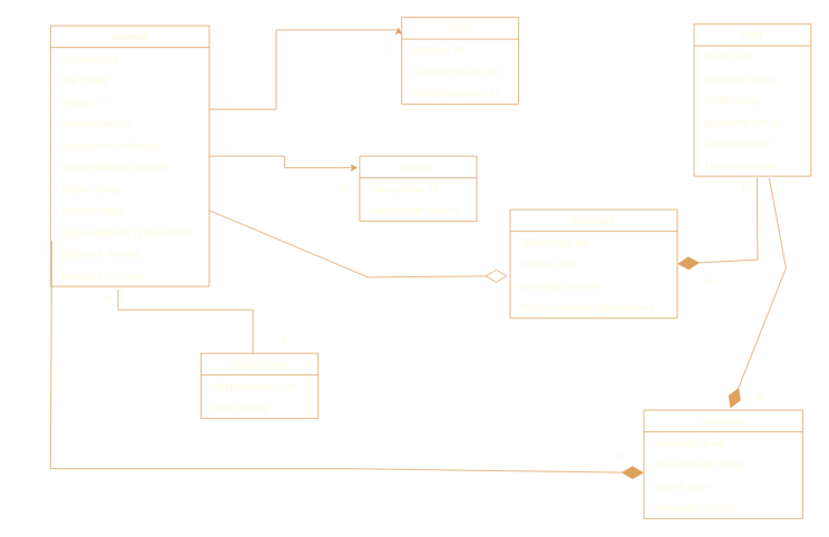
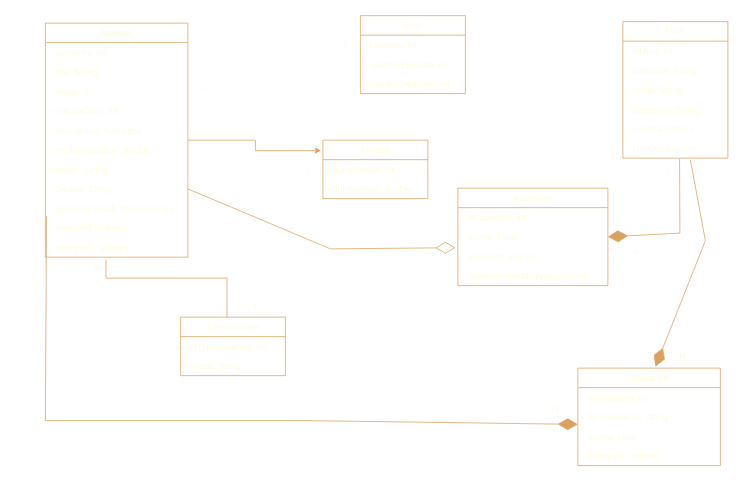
  <mxCell id="0" />
  <mxCell id="1" parent="0" />
- <mxCell id="2" style="edgeStyle=orthogonalEdgeStyle;rounded=0;orthogonalLoop=1;jettySize=auto;html=1;entryX=-0.026;entryY=0.112;entryDx=0;entryDy=0;entryPerimeter=0;strokeColor=#DDA15E;fontColor=#FEFAE0;fillColor=#BC6C25;" parent="1" source="4" target="16" edge="1"><mxGeometry relative="1" as="geometry"><Array as="points"><mxPoint x="330" y="130" /><mxPoint x="330" y="35" /><mxPoint x="476" y="35" /></Array></mxGeometry></mxCell>
  <mxCell id="3" style="edgeStyle=orthogonalEdgeStyle;rounded=0;orthogonalLoop=1;jettySize=auto;html=1;entryX=-0.017;entryY=0.179;entryDx=0;entryDy=0;entryPerimeter=0;strokeColor=#DDA15E;fontColor=#FEFAE0;fillColor=#BC6C25;" parent="1" source="4" target="20" edge="1"><mxGeometry relative="1" as="geometry" /></mxCell>
  <mxCell id="4" value="Animes" style="swimlane;fontStyle=1;childLayout=stackLayout;horizontal=1;startSize=26;fillColor=none;horizontalStack=0;resizeParent=1;resizeParentMax=0;resizeLast=0;collapsible=1;marginBottom=0;whiteSpace=wrap;html=1;labelBackgroundColor=none;strokeColor=#DDA15E;fontColor=#FEFAE0;" parent="1" vertex="1"><mxGeometry x="60" y="30" width="190" height="312" as="geometry" /></mxCell>
  <mxCell id="5" value="- idAnimes: int&lt;br&gt;" style="text;strokeColor=none;fillColor=none;align=left;verticalAlign=top;spacingLeft=4;spacingRight=4;overflow=hidden;rotatable=0;points=[[0,0.5],[1,0.5]];portConstraint=eastwest;whiteSpace=wrap;html=1;labelBackgroundColor=none;fontColor=#FEFAE0;" parent="4" vertex="1"><mxGeometry y="26" width="190" height="26" as="geometry" /></mxCell>
  <mxCell id="6" value="- title: String" style="text;strokeColor=none;fillColor=none;align=left;verticalAlign=top;spacingLeft=4;spacingRight=4;overflow=hidden;rotatable=0;points=[[0,0.5],[1,0.5]];portConstraint=eastwest;whiteSpace=wrap;html=1;labelBackgroundColor=none;fontColor=#FEFAE0;" parent="4" vertex="1"><mxGeometry y="52" width="190" height="26" as="geometry" /></mxCell>
  <mxCell id="7" value="- image: ?" style="text;strokeColor=none;fillColor=none;align=left;verticalAlign=top;spacingLeft=4;spacingRight=4;overflow=hidden;rotatable=0;points=[[0,0.5],[1,0.5]];portConstraint=eastwest;whiteSpace=wrap;html=1;labelBackgroundColor=none;fontColor=#FEFAE0;" parent="4" vertex="1"><mxGeometry y="78" width="190" height="26" as="geometry" /></mxCell>
  <mxCell id="8" value="- releaseDate: int" style="text;strokeColor=none;fillColor=none;align=left;verticalAlign=top;spacingLeft=4;spacingRight=4;overflow=hidden;rotatable=0;points=[[0,0.5],[1,0.5]];portConstraint=eastwest;whiteSpace=wrap;html=1;labelBackgroundColor=none;fontColor=#FEFAE0;" parent="4" vertex="1"><mxGeometry y="104" width="190" height="26" as="geometry" /></mxCell>
  <mxCell id="9" value="- description: Avaliation" style="text;strokeColor=none;fillColor=none;align=left;verticalAlign=top;spacingLeft=4;spacingRight=4;overflow=hidden;rotatable=0;points=[[0,0.5],[1,0.5]];portConstraint=eastwest;whiteSpace=wrap;html=1;labelBackgroundColor=none;fontColor=#FEFAE0;" parent="4" vertex="1"><mxGeometry y="130" width="190" height="26" as="geometry" /></mxCell>
  <mxCell id="10" value="- mediaAvaliation: double" style="text;strokeColor=none;fillColor=none;align=left;verticalAlign=top;spacingLeft=4;spacingRight=4;overflow=hidden;rotatable=0;points=[[0,0.5],[1,0.5]];portConstraint=eastwest;whiteSpace=wrap;html=1;labelBackgroundColor=none;fontColor=#FEFAE0;" parent="4" vertex="1"><mxGeometry y="156" width="190" height="26" as="geometry" /></mxCell>
  <mxCell id="11" value="- studio: String" style="text;strokeColor=none;fillColor=none;align=left;verticalAlign=top;spacingLeft=4;spacingRight=4;overflow=hidden;rotatable=0;points=[[0,0.5],[1,0.5]];portConstraint=eastwest;whiteSpace=wrap;html=1;labelBackgroundColor=none;fontColor=#FEFAE0;" parent="4" vertex="1"><mxGeometry y="182" width="190" height="26" as="geometry" /></mxCell>
  <mxCell id="12" value="- creator: String" style="text;strokeColor=none;fillColor=none;align=left;verticalAlign=top;spacingLeft=4;spacingRight=4;overflow=hidden;rotatable=0;points=[[0,0.5],[1,0.5]];portConstraint=eastwest;whiteSpace=wrap;html=1;labelBackgroundColor=none;fontColor=#FEFAE0;" parent="4" vertex="1"><mxGeometry y="208" width="190" height="26" as="geometry" /></mxCell>
  <mxCell id="13" value="- typesAnimesId: TypesAnimes" style="text;strokeColor=none;fillColor=none;align=left;verticalAlign=top;spacingLeft=4;spacingRight=4;overflow=hidden;rotatable=0;points=[[0,0.5],[1,0.5]];portConstraint=eastwest;whiteSpace=wrap;html=1;labelBackgroundColor=none;fontColor=#FEFAE0;" parent="4" vertex="1"><mxGeometry y="234" width="190" height="26" as="geometry" /></mxCell>
  <mxCell id="14" value="- animesId: Animes" style="text;strokeColor=none;fillColor=none;align=left;verticalAlign=top;spacingLeft=4;spacingRight=4;overflow=hidden;rotatable=0;points=[[0,0.5],[1,0.5]];portConstraint=eastwest;whiteSpace=wrap;html=1;fontColor=#FEFAE0;" parent="4" vertex="1"><mxGeometry y="260" width="190" height="26" as="geometry" /></mxCell>
  <mxCell id="15" value="- animesId : Animes" style="text;strokeColor=none;fillColor=none;align=left;verticalAlign=top;spacingLeft=4;spacingRight=4;overflow=hidden;rotatable=0;points=[[0,0.5],[1,0.5]];portConstraint=eastwest;whiteSpace=wrap;html=1;fontColor=#FEFAE0;" parent="4" vertex="1"><mxGeometry y="286" width="190" height="26" as="geometry" /></mxCell>
  <mxCell id="16" value="Serie" style="swimlane;fontStyle=0;childLayout=stackLayout;horizontal=1;startSize=26;fillColor=none;horizontalStack=0;resizeParent=1;resizeParentMax=0;resizeLast=0;collapsible=1;marginBottom=0;whiteSpace=wrap;html=1;strokeColor=#DDA15E;fontColor=#FEFAE0;" parent="1" vertex="1"><mxGeometry x="480" y="20" width="140" height="104" as="geometry" /></mxCell>
  <mxCell id="17" value="- idSeries: int" style="text;strokeColor=none;fillColor=none;align=left;verticalAlign=top;spacingLeft=4;spacingRight=4;overflow=hidden;rotatable=0;points=[[0,0.5],[1,0.5]];portConstraint=eastwest;whiteSpace=wrap;html=1;fontColor=#FEFAE0;" parent="16" vertex="1"><mxGeometry y="26" width="140" height="26" as="geometry" /></mxCell>
  <mxCell id="18" value="- numberEpisode: int" style="text;strokeColor=none;fillColor=none;align=left;verticalAlign=top;spacingLeft=4;spacingRight=4;overflow=hidden;rotatable=0;points=[[0,0.5],[1,0.5]];portConstraint=eastwest;whiteSpace=wrap;html=1;fontColor=#FEFAE0;" parent="16" vertex="1"><mxGeometry y="52" width="140" height="26" as="geometry" /></mxCell>
  <mxCell id="19" value="- numberSeasons: int" style="text;strokeColor=none;fillColor=none;align=left;verticalAlign=top;spacingLeft=4;spacingRight=4;overflow=hidden;rotatable=0;points=[[0,0.5],[1,0.5]];portConstraint=eastwest;whiteSpace=wrap;html=1;fontColor=#FEFAE0;" parent="16" vertex="1"><mxGeometry y="78" width="140" height="26" as="geometry" /></mxCell>
  <mxCell id="20" value="Movies" style="swimlane;fontStyle=0;childLayout=stackLayout;horizontal=1;startSize=26;fillColor=none;horizontalStack=0;resizeParent=1;resizeParentMax=0;resizeLast=0;collapsible=1;marginBottom=0;whiteSpace=wrap;html=1;strokeColor=#DDA15E;fontColor=#FEFAE0;" parent="1" vertex="1"><mxGeometry x="430" y="186" width="140" height="78" as="geometry" /></mxCell>
  <mxCell id="21" value="- durationMin: int&amp;nbsp;" style="text;strokeColor=none;fillColor=none;align=left;verticalAlign=top;spacingLeft=4;spacingRight=4;overflow=hidden;rotatable=0;points=[[0,0.5],[1,0.5]];portConstraint=eastwest;whiteSpace=wrap;html=1;fontColor=#FEFAE0;" parent="20" vertex="1"><mxGeometry y="26" width="140" height="26" as="geometry" /></mxCell>
  <mxCell id="22" value="- durationMin: double" style="text;strokeColor=none;fillColor=none;align=left;verticalAlign=top;spacingLeft=4;spacingRight=4;overflow=hidden;rotatable=0;points=[[0,0.5],[1,0.5]];portConstraint=eastwest;whiteSpace=wrap;html=1;fontColor=#FEFAE0;" parent="20" vertex="1"><mxGeometry y="52" width="140" height="26" as="geometry" /></mxCell>
  <mxCell id="23" value="1" style="text;html=1;strokeColor=none;fillColor=none;align=center;verticalAlign=middle;whiteSpace=wrap;rounded=0;fontColor=#FEFAE0;" parent="1" vertex="1"><mxGeometry x="430" y="40" width="60" height="30" as="geometry" /></mxCell>
  <mxCell id="24" value="*" style="text;html=1;strokeColor=none;fillColor=none;align=center;verticalAlign=middle;whiteSpace=wrap;rounded=0;fontColor=#FEFAE0;" parent="1" vertex="1"><mxGeometry x="240" y="160" width="60" height="30" as="geometry" /></mxCell>
  <mxCell id="25" value="1" style="text;html=1;strokeColor=none;fillColor=none;align=center;verticalAlign=middle;whiteSpace=wrap;rounded=0;fontColor=#FEFAE0;" parent="1" vertex="1"><mxGeometry x="380" y="210" width="60" height="30" as="geometry" /></mxCell>
  <mxCell id="26" value="TypesAnimes" style="swimlane;fontStyle=0;childLayout=stackLayout;horizontal=1;startSize=26;fillColor=none;horizontalStack=0;resizeParent=1;resizeParentMax=0;resizeLast=0;collapsible=1;marginBottom=0;whiteSpace=wrap;html=1;strokeColor=#DDA15E;fontColor=#FEFAE0;" parent="1" vertex="1"><mxGeometry x="240" y="422" width="140" height="78" as="geometry" /></mxCell>
  <mxCell id="27" value="- idTypesAnimes: int" style="text;strokeColor=none;fillColor=none;align=left;verticalAlign=top;spacingLeft=4;spacingRight=4;overflow=hidden;rotatable=0;points=[[0,0.5],[1,0.5]];portConstraint=eastwest;whiteSpace=wrap;html=1;fontColor=#FEFAE0;" parent="26" vertex="1"><mxGeometry y="26" width="140" height="26" as="geometry" /></mxCell>
  <mxCell id="28" value="- types: String" style="text;strokeColor=none;fillColor=none;align=left;verticalAlign=top;spacingLeft=4;spacingRight=4;overflow=hidden;rotatable=0;points=[[0,0.5],[1,0.5]];portConstraint=eastwest;whiteSpace=wrap;html=1;fontColor=#FEFAE0;" parent="26" vertex="1"><mxGeometry y="52" width="140" height="26" as="geometry" /></mxCell>
  <mxCell id="29" value="" style="endArrow=none;html=1;edgeStyle=orthogonalEdgeStyle;rounded=0;strokeColor=#DDA15E;fontColor=#FEFAE0;fillColor=#BC6C25;entryX=0.425;entryY=1.146;entryDx=0;entryDy=0;entryPerimeter=0;exitX=0.444;exitY=0;exitDx=0;exitDy=0;exitPerimeter=0;" parent="1" source="26" target="15" edge="1"><mxGeometry relative="1" as="geometry"><mxPoint x="200" y="410" as="sourcePoint" /><mxPoint x="360" y="410" as="targetPoint" /><Array as="points"><mxPoint x="302" y="370" /><mxPoint x="141" y="370" /></Array></mxGeometry></mxCell>
  <mxCell id="30" value="1" style="text;html=1;strokeColor=none;fillColor=none;align=center;verticalAlign=middle;whiteSpace=wrap;rounded=0;fontColor=#FEFAE0;" parent="1" vertex="1"><mxGeometry x="310" y="392" width="60" height="30" as="geometry" /></mxCell>
  <mxCell id="31" value="N" style="text;html=1;strokeColor=none;fillColor=none;align=center;verticalAlign=middle;whiteSpace=wrap;rounded=0;fontColor=#FEFAE0;" parent="1" vertex="1"><mxGeometry x="100" y="342" width="60" height="30" as="geometry" /></mxCell>
  <mxCell id="32" value="Favorites" style="swimlane;fontStyle=0;childLayout=stackLayout;horizontal=1;startSize=26;fillColor=none;horizontalStack=0;resizeParent=1;resizeParentMax=0;resizeLast=0;collapsible=1;marginBottom=0;whiteSpace=wrap;html=1;strokeColor=#DDA15E;fontColor=#FEFAE0;" parent="1" vertex="1"><mxGeometry x="610" y="250" width="200" height="130" as="geometry" /></mxCell>
  <mxCell id="33" value="- idFavorites: int" style="text;strokeColor=none;fillColor=none;align=left;verticalAlign=top;spacingLeft=4;spacingRight=4;overflow=hidden;rotatable=0;points=[[0,0.5],[1,0.5]];portConstraint=eastwest;whiteSpace=wrap;html=1;fontColor=#FEFAE0;" parent="32" vertex="1"><mxGeometry y="26" width="200" height="26" as="geometry" /></mxCell>
  <mxCell id="34" value="- userId: User" style="text;strokeColor=none;fillColor=none;align=left;verticalAlign=top;spacingLeft=4;spacingRight=4;overflow=hidden;rotatable=0;points=[[0,0.5],[1,0.5]];portConstraint=eastwest;whiteSpace=wrap;html=1;fontColor=#FEFAE0;" parent="32" vertex="1"><mxGeometry y="52" width="200" height="26" as="geometry" /></mxCell>
  <mxCell id="35" value="- animesId: Animes" style="text;strokeColor=none;fillColor=none;align=left;verticalAlign=top;spacingLeft=4;spacingRight=4;overflow=hidden;rotatable=0;points=[[0,0.5],[1,0.5]];portConstraint=eastwest;whiteSpace=wrap;html=1;fontColor=#FEFAE0;" parent="32" vertex="1"><mxGeometry y="78" width="200" height="26" as="geometry" /></mxCell>
  <mxCell id="36" value="- TypesAnimesId: TypesAnimes" style="text;strokeColor=none;fillColor=none;align=left;verticalAlign=top;spacingLeft=4;spacingRight=4;overflow=hidden;rotatable=0;points=[[0,0.5],[1,0.5]];portConstraint=eastwest;whiteSpace=wrap;html=1;fontColor=#FEFAE0;" parent="32" vertex="1"><mxGeometry y="104" width="200" height="26" as="geometry" /></mxCell>
  <mxCell id="37" value="User" style="swimlane;fontStyle=0;childLayout=stackLayout;horizontal=1;startSize=26;fillColor=none;horizontalStack=0;resizeParent=1;resizeParentMax=0;resizeLast=0;collapsible=1;marginBottom=0;whiteSpace=wrap;html=1;strokeColor=#DDA15E;fontColor=#FEFAE0;" parent="1" vertex="1"><mxGeometry x="830" y="28" width="140" height="182" as="geometry" /></mxCell>
  <mxCell id="38" value="- idUser: int" style="text;strokeColor=none;fillColor=none;align=left;verticalAlign=top;spacingLeft=4;spacingRight=4;overflow=hidden;rotatable=0;points=[[0,0.5],[1,0.5]];portConstraint=eastwest;whiteSpace=wrap;html=1;fontColor=#FEFAE0;" parent="37" vertex="1"><mxGeometry y="26" width="140" height="26" as="geometry" /></mxCell>
  <mxCell id="39" value="- fullName: String" style="text;strokeColor=none;fillColor=none;align=left;verticalAlign=top;spacingLeft=4;spacingRight=4;overflow=hidden;rotatable=0;points=[[0,0.5],[1,0.5]];portConstraint=eastwest;whiteSpace=wrap;html=1;fontColor=#FEFAE0;" parent="37" vertex="1"><mxGeometry y="52" width="140" height="26" as="geometry" /></mxCell>
  <mxCell id="40" value="- email: String" style="text;strokeColor=none;fillColor=none;align=left;verticalAlign=top;spacingLeft=4;spacingRight=4;overflow=hidden;rotatable=0;points=[[0,0.5],[1,0.5]];portConstraint=eastwest;whiteSpace=wrap;html=1;fontColor=#FEFAE0;" parent="37" vertex="1"><mxGeometry y="78" width="140" height="26" as="geometry" /></mxCell>
  <mxCell id="41" value="- password: String" style="text;strokeColor=none;fillColor=none;align=left;verticalAlign=top;spacingLeft=4;spacingRight=4;overflow=hidden;rotatable=0;points=[[0,0.5],[1,0.5]];portConstraint=eastwest;whiteSpace=wrap;html=1;fontColor=#FEFAE0;" parent="37" vertex="1"><mxGeometry y="104" width="140" height="26" as="geometry" /></mxCell>
  <mxCell id="42" value="- List&amp;lt;Favorites&amp;gt;" style="text;strokeColor=none;fillColor=none;align=left;verticalAlign=top;spacingLeft=4;spacingRight=4;overflow=hidden;rotatable=0;points=[[0,0.5],[1,0.5]];portConstraint=eastwest;whiteSpace=wrap;html=1;fontColor=#FEFAE0;" parent="37" vertex="1"><mxGeometry y="130" width="140" height="26" as="geometry" /></mxCell>
  <mxCell id="43" value="- List&amp;lt;Avaliation&amp;gt;" style="text;strokeColor=none;fillColor=none;align=left;verticalAlign=top;spacingLeft=4;spacingRight=4;overflow=hidden;rotatable=0;points=[[0,0.5],[1,0.5]];portConstraint=eastwest;whiteSpace=wrap;html=1;fontColor=#FEFAE0;" parent="37" vertex="1"><mxGeometry y="156" width="140" height="26" as="geometry" /></mxCell>
  <mxCell id="44" value="Avaliation" style="swimlane;fontStyle=0;childLayout=stackLayout;horizontal=1;startSize=26;fillColor=none;horizontalStack=0;resizeParent=1;resizeParentMax=0;resizeLast=0;collapsible=1;marginBottom=0;whiteSpace=wrap;html=1;strokeColor=#DDA15E;fontColor=#FEFAE0;" parent="1" vertex="1"><mxGeometry x="770" y="490" width="190" height="130" as="geometry" /></mxCell>
  <mxCell id="45" value="- idAvaliation: int" style="text;strokeColor=none;fillColor=none;align=left;verticalAlign=top;spacingLeft=4;spacingRight=4;overflow=hidden;rotatable=0;points=[[0,0.5],[1,0.5]];portConstraint=eastwest;whiteSpace=wrap;html=1;fontColor=#FEFAE0;" parent="44" vertex="1"><mxGeometry y="26" width="190" height="26" as="geometry" /></mxCell>
  <mxCell id="46" value="- tipoAvaliacao: string" style="text;strokeColor=none;fillColor=none;align=left;verticalAlign=top;spacingLeft=4;spacingRight=4;overflow=hidden;rotatable=0;points=[[0,0.5],[1,0.5]];portConstraint=eastwest;whiteSpace=wrap;html=1;fontColor=#FEFAE0;" parent="44" vertex="1"><mxGeometry y="52" width="190" height="26" as="geometry" /></mxCell>
  <mxCell id="47" value="- userId: User" style="text;strokeColor=none;fillColor=none;align=left;verticalAlign=top;spacingLeft=4;spacingRight=4;overflow=hidden;rotatable=0;points=[[0,0.5],[1,0.5]];portConstraint=eastwest;whiteSpace=wrap;html=1;fontColor=#FEFAE0;" parent="44" vertex="1"><mxGeometry y="78" width="190" height="26" as="geometry" /></mxCell>
  <mxCell id="48" value="- animesId: Animes" style="text;strokeColor=none;fillColor=none;align=left;verticalAlign=top;spacingLeft=4;spacingRight=4;overflow=hidden;rotatable=0;points=[[0,0.5],[1,0.5]];portConstraint=eastwest;whiteSpace=wrap;html=1;fontColor=#FEFAE0;" parent="44" vertex="1"><mxGeometry y="104" width="190" height="26" as="geometry" /></mxCell>
  <mxCell id="49" value="" style="endArrow=diamondThin;endFill=0;endSize=24;html=1;rounded=0;strokeColor=#DDA15E;fontColor=#FEFAE0;fillColor=#BC6C25;exitX=1;exitY=0.5;exitDx=0;exitDy=0;entryX=-0.016;entryY=0.054;entryDx=0;entryDy=0;entryPerimeter=0;" parent="1" source="12" target="35" edge="1"><mxGeometry width="160" relative="1" as="geometry"><mxPoint x="420" y="340" as="sourcePoint" /><mxPoint x="580" y="340" as="targetPoint" /><Array as="points"><mxPoint x="440" y="331" /></Array></mxGeometry></mxCell>
  <mxCell id="50" value="" style="endArrow=diamondThin;endFill=1;endSize=24;html=1;rounded=0;strokeColor=#DDA15E;fontColor=#FEFAE0;fillColor=#BC6C25;exitX=0.54;exitY=1.054;exitDx=0;exitDy=0;entryX=1;entryY=0.5;entryDx=0;entryDy=0;exitPerimeter=0;" parent="1" source="43" target="34" edge="1"><mxGeometry width="160" relative="1" as="geometry"><mxPoint x="420" y="320" as="sourcePoint" /><mxPoint x="580" y="320" as="targetPoint" /><Array as="points"><mxPoint x="906" y="310" /></Array></mxGeometry></mxCell>
  <mxCell id="51" value="" style="endArrow=diamondThin;endFill=1;endSize=24;html=1;rounded=0;strokeColor=#DDA15E;fontColor=#FEFAE0;fillColor=#BC6C25;entryX=0.545;entryY=-0.016;entryDx=0;entryDy=0;exitX=0.643;exitY=1.085;exitDx=0;exitDy=0;exitPerimeter=0;entryPerimeter=0;" parent="1" source="43" target="44" edge="1"><mxGeometry width="160" relative="1" as="geometry"><mxPoint x="920" y="220" as="sourcePoint" /><mxPoint x="820" y="325" as="targetPoint" /><Array as="points"><mxPoint x="940" y="320" /></Array></mxGeometry></mxCell>
  <mxCell id="52" value="1" style="text;html=1;strokeColor=none;fillColor=none;align=center;verticalAlign=middle;whiteSpace=wrap;rounded=0;fontColor=#FEFAE0;" parent="1" vertex="1"><mxGeometry x="900" y="210" width="60" height="30" as="geometry" /></mxCell>
  <mxCell id="53" value="1" style="text;html=1;strokeColor=none;fillColor=none;align=center;verticalAlign=middle;whiteSpace=wrap;rounded=0;fontColor=#FEFAE0;" parent="1" vertex="1"><mxGeometry x="860" y="210" width="60" height="30" as="geometry" /></mxCell>
  <mxCell id="54" value="N" style="text;html=1;strokeColor=none;fillColor=none;align=center;verticalAlign=middle;whiteSpace=wrap;rounded=0;fontColor=#FEFAE0;" parent="1" vertex="1"><mxGeometry x="817" y="320" width="60" height="30" as="geometry" /></mxCell>
  <mxCell id="55" value="N" style="text;html=1;strokeColor=none;fillColor=none;align=center;verticalAlign=middle;whiteSpace=wrap;rounded=0;fontColor=#FEFAE0;" parent="1" vertex="1"><mxGeometry x="880" y="460" width="60" height="30" as="geometry" /></mxCell>
  <mxCell id="56" value="" style="endArrow=diamondThin;endFill=1;endSize=24;html=1;rounded=0;strokeColor=#DDA15E;fontColor=#FEFAE0;fillColor=#BC6C25;entryX=0;entryY=0.5;entryDx=0;entryDy=0;exitX=0.008;exitY=0.9;exitDx=0;exitDy=0;exitPerimeter=0;" parent="1" source="13" edge="1"><mxGeometry width="160" relative="1" as="geometry"><mxPoint x="60" y="300" as="sourcePoint" /><mxPoint x="770" y="565" as="targetPoint" /><Array as="points"><mxPoint x="60" y="560" /><mxPoint x="410" y="560" /></Array></mxGeometry></mxCell>
  <mxCell id="57" value="1" style="text;html=1;strokeColor=none;fillColor=none;align=center;verticalAlign=middle;whiteSpace=wrap;rounded=0;fontColor=#FEFAE0;" parent="1" vertex="1"><mxGeometry x="20" y="280" width="60" height="30" as="geometry" /></mxCell>
  <mxCell id="58" value="N" style="text;html=1;strokeColor=none;fillColor=none;align=center;verticalAlign=middle;whiteSpace=wrap;rounded=0;fontColor=#FEFAE0;" parent="1" vertex="1"><mxGeometry x="710" y="530" width="60" height="30" as="geometry" /></mxCell>
  <mxCell id="59" value="*" style="text;html=1;strokeColor=none;fillColor=none;align=center;verticalAlign=middle;whiteSpace=wrap;rounded=0;fontColor=#FEFAE0;" vertex="1" parent="1"><mxGeometry x="240" y="104" width="60" height="30" as="geometry" /></mxCell>
